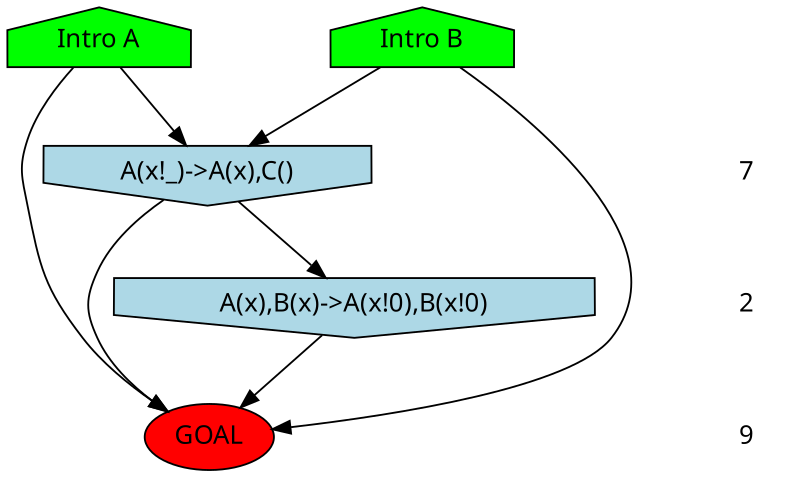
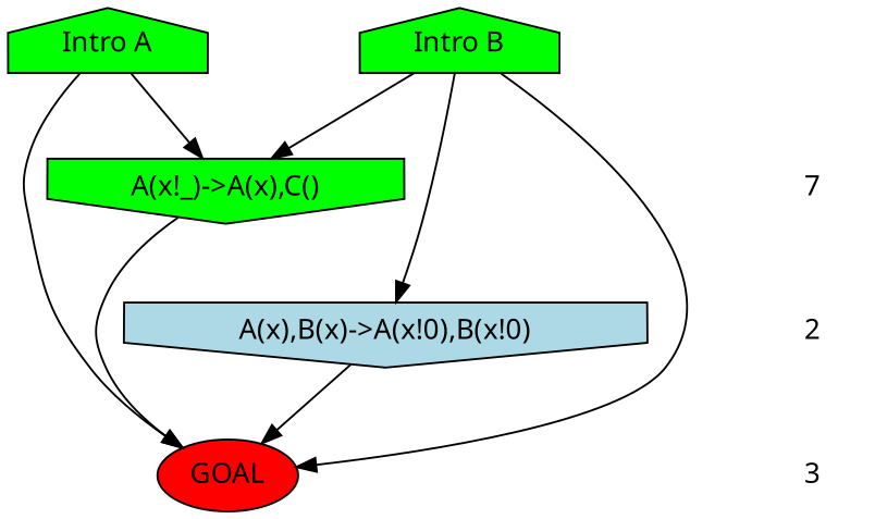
  digraph {
    fontname="Noto Sans"
    ranksep=.5
    node [fontname="Noto Sans" shape=plaintext style=filled]
    edge [fontname="Noto Sans"]
    n1 [fillcolor=green label="Intro A" shape=house]
    n2 [fillcolor=green label="Intro B" shape=house]
    n3 [label=7 style=""]
-   n4 [fillcolor=lightblue label="A(x!_)->A(x),C()" shape=invhouse]
+   n4 [fillcolor=green label="A(x!_)->A(x),C()" shape=invhouse]
    2 [style=""]
    n6 [fillcolor=lightblue label="A(x),B(x)->A(x!0),B(x!0)" shape=invhouse]
-   3 [label=9 style=""]
+   3 [style=""]
    n8 [fillcolor=red label=GOAL shape=""]
    subgraph sub_1 {
      rank=same
      n1
      n2
    }
    subgraph sub_2 {
      rank=same
      n3
      n4
    }
    subgraph sub_3 {
      rank=same
      2
      n6
    }
    subgraph sub_4 {
      rank=same
      3
      n8
    }
    n1 -> n4
    n1 -> n8
    n2 -> n4
    n2 -> n8
    n3 -> 2 [style=invis]
-   n4 -> n6
+   n2 -> n6
    n4 -> n8
    2 -> 3 [style=invis]
    n6 -> n8
  }
